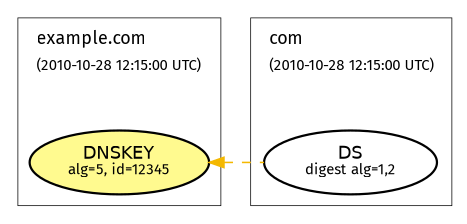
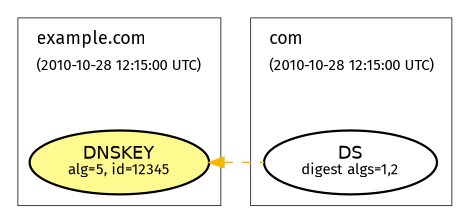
  digraph {
    rankdir=LR
    fontname="Fira Sans"
    node [fontname="Fira Sans" style=invis]
    edge [minlen=0 style=invis fontname="Fira Sans"]
-   n1 [label=<<FONT POINT-SIZE="12" FACE="Helvetica">DS</FONT><BR/><FONT POINT-SIZE="10">digest alg=1,2</FONT>> penwidth=1.5 style=""]
+   n1 [label=<<FONT POINT-SIZE="12" FACE="Helvetica">DS</FONT><BR/><FONT POINT-SIZE="10">digest algs=1,2</FONT>> penwidth=1.5 style=""]
    a_top [shape=point]
    n3 [fillcolor="#fffa8f" label=<<FONT POINT-SIZE="12" FACE="Helvetica">DNSKEY</FONT><BR/><FONT POINT-SIZE="10">alg=5, id=12345</FONT>> penwidth=1.5 style=filled]
    b_top [shape=point]
    subgraph cluster_1 {
      label=<<TABLE BORDER="0"><TR><TD ALIGN="LEFT"><FONT POINT-SIZE="12">com</FONT></TD></TR><TR><TD ALIGN="LEFT"><FONT POINT-SIZE="10">(2010-10-28 12:15:00 UTC)</FONT></TD></TR></TABLE>>
      labeljust=l
      penwidth=0.5
      n1
      a_top
    }
    subgraph cluster_2 {
      label=<<TABLE BORDER="0"><TR><TD ALIGN="LEFT"><FONT POINT-SIZE="12">example.com</FONT></TD></TR><TR><TD ALIGN="LEFT"><FONT POINT-SIZE="10">(2010-10-28 12:15:00 UTC)</FONT></TD></TR></TABLE>>
      labeljust=l
      penwidth=0.5
      n3
      b_top
    }
    n1 -> a_top
    n3 -> n1 [color="#f4b800" dir=back style=dashed minlen=""]
    n3 -> b_top
  }
